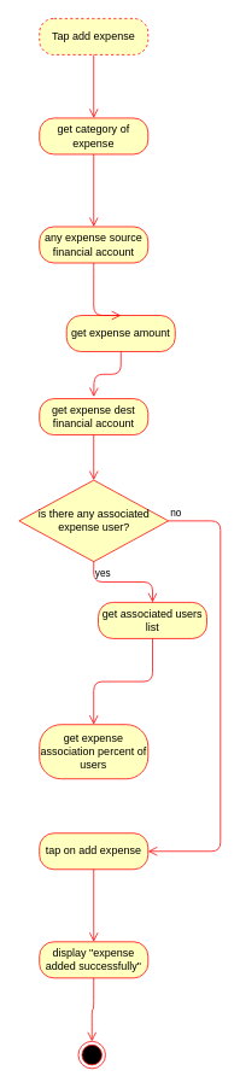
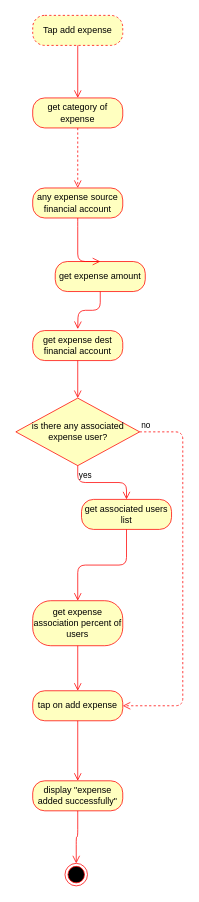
  <mxCell id="0" />
  <mxCell id="1" parent="0" />
  <mxCell id="2" value="Tap add expense" style="rounded=1;whiteSpace=wrap;html=1;arcSize=40;fontColor=#000000;fillColor=#ffffc0;strokeColor=#ff0000;dashed=1;" vertex="1" parent="1"><mxGeometry x="43" y="20" width="120" height="40" as="geometry" /></mxCell>
  <mxCell id="3" value="" style="edgeStyle=orthogonalEdgeStyle;html=1;verticalAlign=bottom;endArrow=open;endSize=8;strokeColor=#ff0000;entryX=0.5;entryY=0;entryDx=0;entryDy=0;" edge="1" source="2" parent="1" target="4"><mxGeometry relative="1" as="geometry"><mxPoint x="103" y="120" as="targetPoint" /></mxGeometry></mxCell>
  <mxCell id="4" value="get category of expense" style="rounded=1;whiteSpace=wrap;html=1;arcSize=40;fontColor=#000000;fillColor=#ffffc0;strokeColor=#ff0000;" vertex="1" parent="1"><mxGeometry x="43" y="130" width="120" height="40" as="geometry" /></mxCell>
- <mxCell id="5" value="" style="edgeStyle=orthogonalEdgeStyle;html=1;verticalAlign=bottom;endArrow=open;endSize=8;strokeColor=#ff0000;entryX=0.5;entryY=0;entryDx=0;entryDy=0;" edge="1" source="4" parent="1" target="6"><mxGeometry relative="1" as="geometry"><mxPoint x="103" y="240" as="targetPoint" /></mxGeometry></mxCell>
+ <mxCell id="5" value="" style="edgeStyle=orthogonalEdgeStyle;html=1;verticalAlign=bottom;endArrow=open;endSize=8;strokeColor=#ff0000;entryX=0.5;entryY=0;entryDx=0;entryDy=0;dashed=1;" edge="1" source="4" parent="1" target="6"><mxGeometry relative="1" as="geometry"><mxPoint x="103" y="240" as="targetPoint" /></mxGeometry></mxCell>
  <mxCell id="6" value="any expense source financial account" style="rounded=1;whiteSpace=wrap;html=1;arcSize=40;fontColor=#000000;fillColor=#ffffc0;strokeColor=#ff0000;" vertex="1" parent="1"><mxGeometry x="43" y="250" width="120" height="40" as="geometry" /></mxCell>
  <mxCell id="7" value="get expense dest financial account" style="rounded=1;whiteSpace=wrap;html=1;arcSize=40;fontColor=#000000;fillColor=#ffffc0;strokeColor=#ff0000;" vertex="1" parent="1"><mxGeometry x="43" y="440" width="120" height="40" as="geometry" /></mxCell>
  <mxCell id="8" value="" style="edgeStyle=orthogonalEdgeStyle;html=1;verticalAlign=bottom;endArrow=open;endSize=8;strokeColor=#ff0000;entryX=0.5;entryY=0;entryDx=0;entryDy=0;" edge="1" source="7" parent="1" target="9"><mxGeometry relative="1" as="geometry"><mxPoint x="103" y="520" as="targetPoint" /></mxGeometry></mxCell>
  <mxCell id="9" value="is there any associated expense user?" style="rhombus;whiteSpace=wrap;html=1;fillColor=#ffffc0;strokeColor=#ff0000;" vertex="1" parent="1"><mxGeometry x="20.5" y="530" width="165" height="90" as="geometry" /></mxCell>
- <mxCell id="10" value="no" style="edgeStyle=orthogonalEdgeStyle;html=1;align=left;verticalAlign=bottom;endArrow=open;endSize=8;strokeColor=#ff0000;entryX=1;entryY=0.5;entryDx=0;entryDy=0;" edge="1" source="9" parent="1" target="16"><mxGeometry x="-1" relative="1" as="geometry"><mxPoint x="253" y="575" as="targetPoint" /><Array as="points"><mxPoint x="243" y="575" /><mxPoint x="243" y="940" /></Array></mxGeometry></mxCell>
+ <mxCell id="10" value="no" style="edgeStyle=orthogonalEdgeStyle;html=1;align=left;verticalAlign=bottom;endArrow=open;endSize=8;strokeColor=#ff0000;entryX=1;entryY=0.5;entryDx=0;entryDy=0;dashed=1;" edge="1" source="9" parent="1" target="16"><mxGeometry x="-1" relative="1" as="geometry"><mxPoint x="253" y="575" as="targetPoint" /><Array as="points"><mxPoint x="243" y="575" /><mxPoint x="243" y="940" /></Array></mxGeometry></mxCell>
  <mxCell id="11" value="yes" style="edgeStyle=orthogonalEdgeStyle;html=1;align=left;verticalAlign=top;endArrow=open;endSize=8;strokeColor=#ff0000;entryX=0.5;entryY=0;entryDx=0;entryDy=0;" edge="1" source="9" parent="1" target="12"><mxGeometry x="-1" relative="1" as="geometry"><mxPoint x="103" y="670" as="targetPoint" /></mxGeometry></mxCell>
  <mxCell id="12" value="get associated users list" style="rounded=1;whiteSpace=wrap;html=1;arcSize=40;fontColor=#000000;fillColor=#ffffc0;strokeColor=#ff0000;" vertex="1" parent="1"><mxGeometry x="108" y="665" width="120" height="40" as="geometry" /></mxCell>
  <mxCell id="13" value="" style="edgeStyle=orthogonalEdgeStyle;html=1;verticalAlign=bottom;endArrow=open;endSize=8;strokeColor=#ff0000;entryX=0.5;entryY=0;entryDx=0;entryDy=0;" edge="1" source="12" parent="1" target="14"><mxGeometry relative="1" as="geometry"><mxPoint x="103" y="790" as="targetPoint" /></mxGeometry></mxCell>
  <mxCell id="14" value="get expense association percent of users" style="rounded=1;whiteSpace=wrap;html=1;arcSize=40;fontColor=#000000;fillColor=#ffffc0;strokeColor=#ff0000;" vertex="1" parent="1"><mxGeometry x="43" y="800" width="120" height="60" as="geometry" /></mxCell>
+ <mxCell id="15" value="" style="edgeStyle=orthogonalEdgeStyle;html=1;verticalAlign=bottom;endArrow=open;endSize=8;strokeColor=#ff0000;entryX=0.5;entryY=0;entryDx=0;entryDy=0;" edge="1" source="14" parent="1" target="16"><mxGeometry relative="1" as="geometry"><mxPoint x="103" y="900" as="targetPoint" /></mxGeometry></mxCell>
  <mxCell id="16" value="tap on add expense" style="rounded=1;whiteSpace=wrap;html=1;arcSize=40;fontColor=#000000;fillColor=#ffffc0;strokeColor=#ff0000;" vertex="1" parent="1"><mxGeometry x="43" y="920" width="120" height="40" as="geometry" /></mxCell>
  <mxCell id="17" value="" style="edgeStyle=orthogonalEdgeStyle;html=1;verticalAlign=bottom;endArrow=open;endSize=8;strokeColor=#ff0000;entryX=0.5;entryY=0;entryDx=0;entryDy=0;" edge="1" source="16" parent="1" target="18"><mxGeometry relative="1" as="geometry"><mxPoint x="103" y="1030" as="targetPoint" /></mxGeometry></mxCell>
  <mxCell id="18" value="display &quot;expense added successfully&quot;" style="rounded=1;whiteSpace=wrap;html=1;arcSize=40;fontColor=#000000;fillColor=#ffffc0;strokeColor=#ff0000;" vertex="1" parent="1"><mxGeometry x="43" y="1040" width="120" height="40" as="geometry" /></mxCell>
  <mxCell id="19" value="" style="edgeStyle=orthogonalEdgeStyle;html=1;verticalAlign=bottom;endArrow=open;endSize=8;strokeColor=#ff0000;" edge="1" source="18" parent="1" target="20"><mxGeometry relative="1" as="geometry"><mxPoint x="103" y="1140" as="targetPoint" /></mxGeometry></mxCell>
  <mxCell id="20" value="" style="ellipse;html=1;shape=endState;fillColor=#000000;strokeColor=#ff0000;" vertex="1" parent="1"><mxGeometry x="86" y="1150" width="30" height="30" as="geometry" /></mxCell>
  <mxCell id="21" value="get expense amount" style="rounded=1;whiteSpace=wrap;html=1;arcSize=40;fontColor=#000000;fillColor=#ffffc0;strokeColor=#ff0000;" vertex="1" parent="1"><mxGeometry x="73" y="348" width="120" height="40" as="geometry" /></mxCell>
  <mxCell id="22" value="" style="edgeStyle=orthogonalEdgeStyle;html=1;verticalAlign=bottom;endArrow=open;endSize=8;strokeColor=#ff0000;" edge="1" source="21" parent="1"><mxGeometry relative="1" as="geometry"><mxPoint x="103" y="438" as="targetPoint" /></mxGeometry></mxCell>
  <mxCell id="23" value="" style="edgeStyle=orthogonalEdgeStyle;html=1;verticalAlign=bottom;endArrow=open;endSize=8;strokeColor=#ff0000;entryX=0.5;entryY=0;entryDx=0;entryDy=0;exitX=0.5;exitY=1;exitDx=0;exitDy=0;" edge="1" parent="1" source="6" target="21"><mxGeometry relative="1" as="geometry"><mxPoint x="53.143" y="380.095" as="targetPoint" /><mxPoint x="53.143" y="300" as="sourcePoint" /><Array as="points"><mxPoint x="103" y="300" /><mxPoint x="103" y="300" /></Array></mxGeometry></mxCell>
